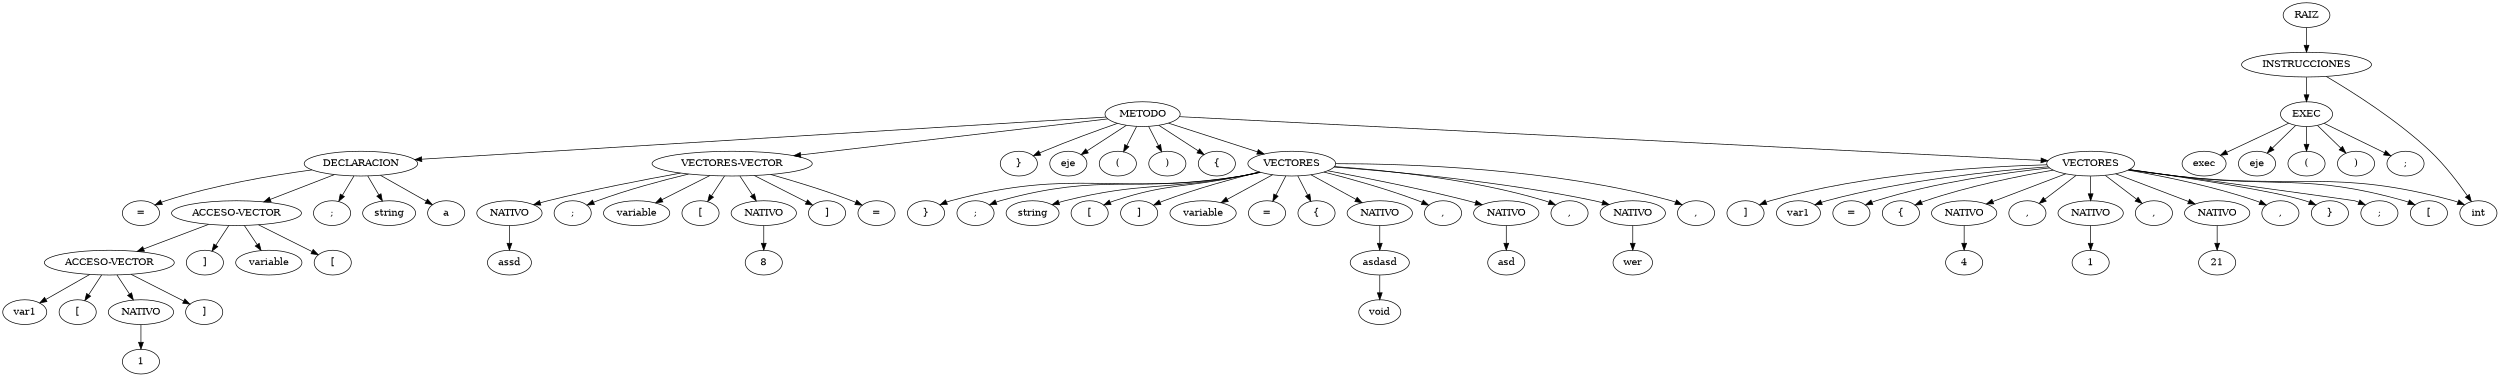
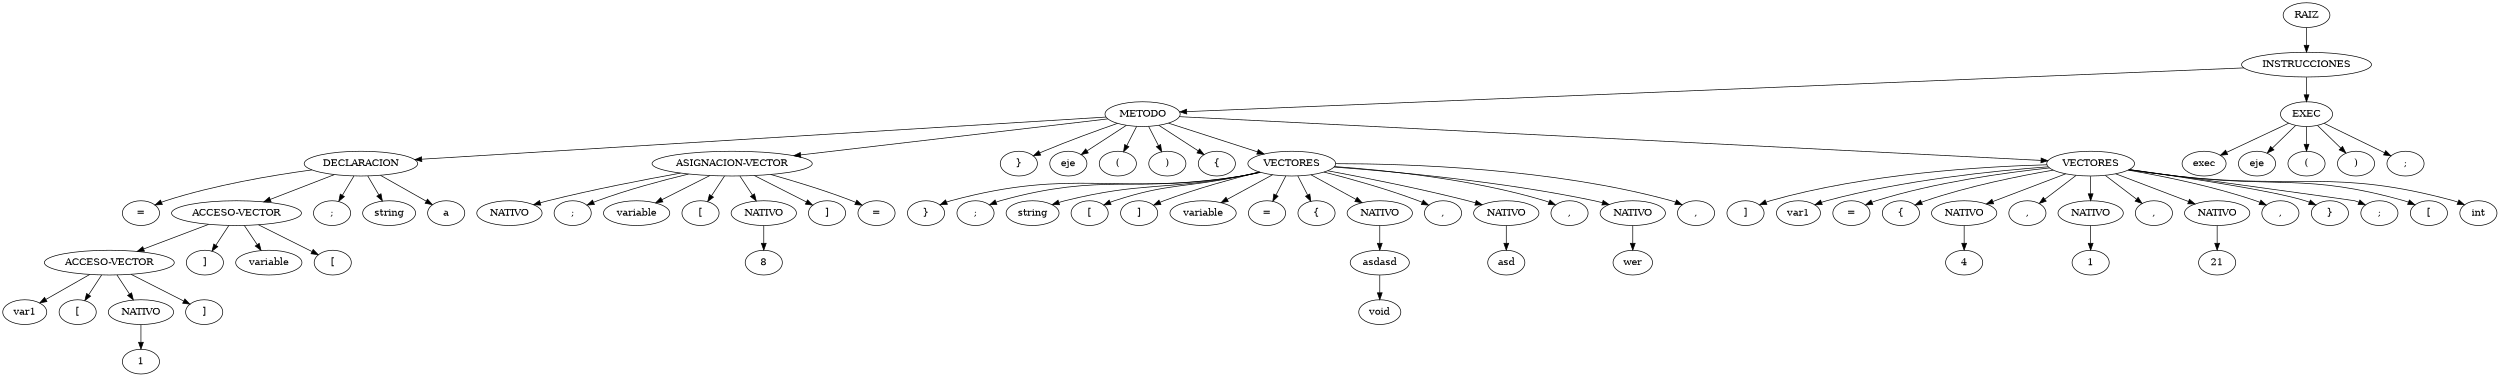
  digraph {
    n1 [label=RAIZ]
    n2 [label=INSTRUCCIONES]
    n3 [label=METODO]
    n4 [label=EXEC]
    n5 [label=eje]
    n6 [label="("]
    n7 [label=")"]
    n8 [label="{"]
    n9 [label=VECTORES]
    n10 [label=VECTORES]
    n11 [label=DECLARACION]
-   n12 [label="VECTORES-VECTOR"]
+   n12 [label="ASIGNACION-VECTOR"]
    n13 [label="}"]
    n14 [label=exec]
    n15 [label=eje]
    n16 [label="("]
    n17 [label=")"]
    n18 [label=";"]
    n19 [label=void]
    n20 [label=string]
    n21 [label="["]
    n22 [label="]"]
    n23 [label=variable]
    n24 [label="="]
    n25 [label="{"]
    n26 [label=NATIVO]
    n27 [label=","]
    n28 [label=NATIVO]
    n29 [label=","]
    n30 [label=NATIVO]
    n31 [label=","]
    n32 [label="}"]
    n33 [label=";"]
    n34 [label=int]
    n35 [label="["]
    n36 [label="]"]
    n37 [label=var1]
    n38 [label="="]
    n39 [label="{"]
    n40 [label=NATIVO]
    n41 [label=","]
    n42 [label=NATIVO]
    n43 [label=","]
    n44 [label=NATIVO]
    n45 [label=","]
    n46 [label="}"]
    n47 [label=";"]
    n48 [label=string]
    n49 [label=a]
    n50 [label="="]
    n51 [label="ACCESO-VECTOR"]
    n52 [label=";"]
    n53 [label=variable]
    n54 [label="["]
    n55 [label=NATIVO]
    n56 [label="]"]
    n57 [label="="]
    n58 [label=NATIVO]
    n59 [label=";"]
    n60 [label=asdasd]
    n61 [label=asd]
    n62 [label=wer]
    n63 [label=4]
    n64 [label=1]
    n65 [label=21]
    n66 [label=variable]
    n67 [label="["]
    n68 [label="ACCESO-VECTOR"]
    n69 [label="]"]
    n70 [label=var1]
    n71 [label="["]
    n72 [label=NATIVO]
    n73 [label="]"]
    n74 [label=1]
    n75 [label=8]
-   n76 [label=assd]
    n1 -> n2
-   n2 -> n34
+   n2 -> n3
    n2 -> n4
    n3 -> n5
    n3 -> n6
    n3 -> n7
    n3 -> n8
    n3 -> n9
    n3 -> n10
    n3 -> n11
    n3 -> n12
    n3 -> n13
    n4 -> n14
    n4 -> n15
    n4 -> n16
    n4 -> n17
    n4 -> n18
    n9 -> n20
    n9 -> n21
    n9 -> n22
    n9 -> n23
    n9 -> n24
    n9 -> n25
    n9 -> n26
    n9 -> n27
    n9 -> n28
    n9 -> n29
    n9 -> n30
    n9 -> n31
    n9 -> n32
    n9 -> n33
    n10 -> n34
    n10 -> n35
    n10 -> n36
    n10 -> n37
    n10 -> n38
    n10 -> n39
    n10 -> n40
    n10 -> n41
    n10 -> n42
    n10 -> n43
    n10 -> n44
    n10 -> n45
    n10 -> n46
    n10 -> n47
    n11 -> n48
    n11 -> n49
    n11 -> n50
    n11 -> n51
    n11 -> n52
    n12 -> n53
    n12 -> n54
    n12 -> n55
    n12 -> n56
    n12 -> n57
    n12 -> n58
    n12 -> n59
    n26 -> n60
    n28 -> n61
    n30 -> n62
    n40 -> n63
    n42 -> n64
    n44 -> n65
    n51 -> n66
    n51 -> n67
    n51 -> n68
    n51 -> n69
    n55 -> n75
-   n58 -> n76
    n60 -> n19
    n68 -> n70
    n68 -> n71
    n68 -> n72
    n68 -> n73
    n72 -> n74
  }
